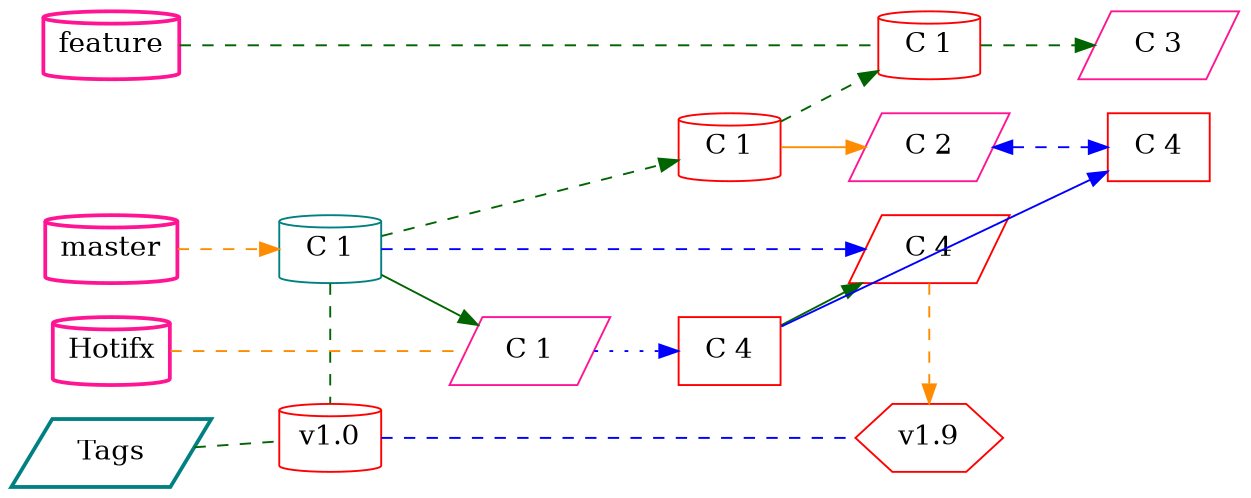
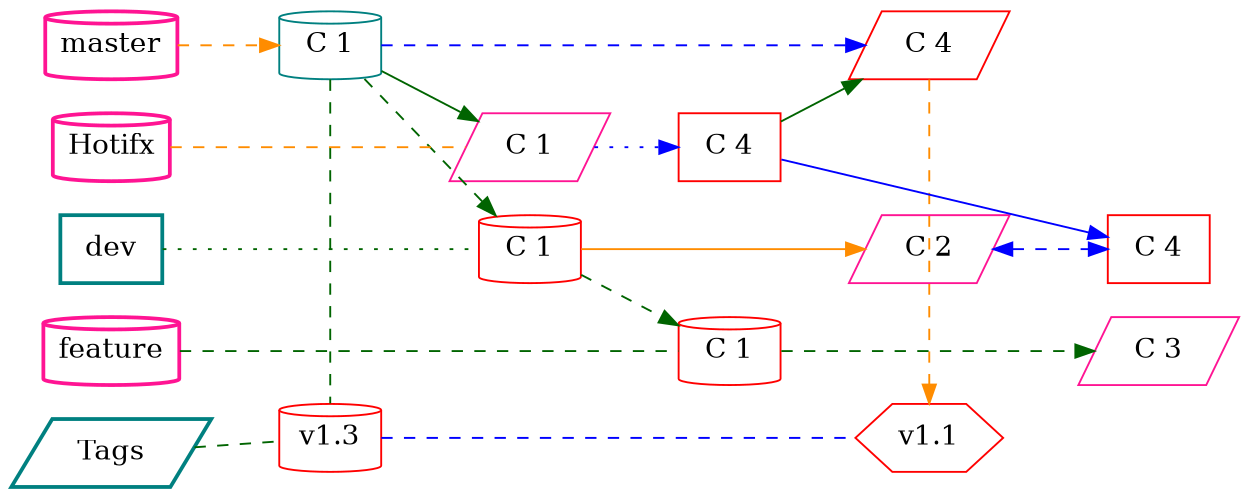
  digraph {
    rankdir=LR
    splines=line
    node [color=red fontsize=15.0 group=dev shape=cylinder]
    edge [color=darkgreen style=dashed]
    n1 [color=teal group=master label="C 1"]
-   n2 [group=release label="v1.0"]
+   n2 [group=release label="v1.3"]
    n3 [group=master label="C 4" shape=parallelogram]
-   n4 [group=release label="v1.9" shape=hexagon]
+   n4 [group=release label="v1.1" shape=hexagon]
    n5 [color=deeppink label="C 2" shape=parallelogram]
    n6 [color=deeppink group=feature label="C 3" shape=parallelogram]
    n7 [label="C 4" shape=box]
    master [color=deeppink group=master style=bold]
    n9 [color=deeppink group=hotfix label=Hotifx style=bold]
+   dev [color=teal shape=box style=bold]
    n11 [color=deeppink group=feature label=feature style=bold]
    n12 [color=teal group=tags label=Tags shape=parallelogram style=bold]
    n13 [color=deeppink group=hotfix label="C 1" shape=parallelogram]
    n14 [label="C 1"]
    n15 [group=feature label="C 1"]
    n16 [group=hotfix label="C 4" shape=box]
    subgraph sub_1 {
      rank=same
      n1
      n2
    }
    subgraph sub_2 {
      rank=same
      n3
      n4
    }
    subgraph sub_3 {
      rank=same
      n3
      n5
    }
    subgraph sub_4 {
      rank=same
      n6
      n7
    }
    subgraph sub_5 {
      rank=same
      master
      n9
+     dev
      n11
      n12
    }
    n1 -> n2 [arrowhead=none]
    n1 -> n3 [color=blue]
    n1 -> n13 [style=solid]
    n1 -> n14
    n2 -> n4 [arrowhead=none color=blue]
    n3 -> n4 [color=darkorange]
    n5 -> n7 [color=blue dir=both]
    master -> n1 [color=darkorange]
    master -> n9 [arrowhead=none color=gray style=invis]
+   n9 -> dev [arrowhead=none color=gray style=invis]
    n9 -> n13 [arrowhead=none color=darkorange]
+   dev -> n11 [arrowhead=none color=gray style=invis]
+   dev -> n14 [arrowhead=none style=dotted]
    n11 -> n12 [arrowhead=none color=gray style=invis]
    n11 -> n15 [arrowhead=none]
    n12 -> n2 [arrowhead=none]
    n13 -> n16 [color=blue style=dotted]
    n14 -> n5 [color=darkorange style=solid]
    n14 -> n15
    n15 -> n6
    n16 -> n3 [style=solid]
    n16 -> n7 [color=blue style=solid]
  }
